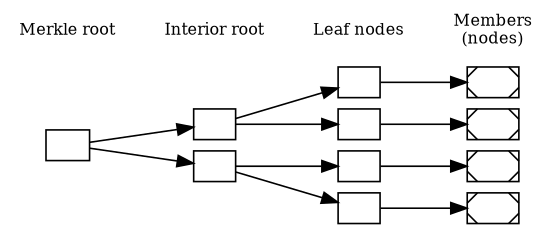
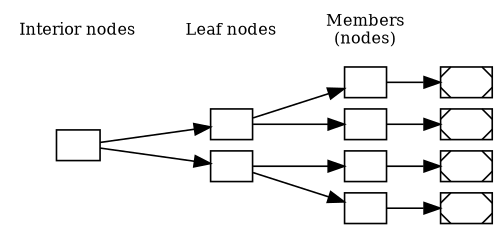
  digraph {
    nodesep=0.1
    rankdir=LR
    ranksep=0.2
    node [fontcolor=white fontsize=10 shape=box]
    m1 [height=0.2 style=diagonals width=0.2]
    m2 [height=0.2 style=diagonals width=0.2]
    m3 [height=0.2 style=diagonals width=0.2]
    m4 [height=0.2 style=diagonals width=0.2]
    r0 [height=0.2 width=0.2]
    i1 [height=0.2 width=0.2]
    i2 [height=0.2 width=0.2]
    l1 [height=0.2 width=0.2]
    l2 [height=0.2 width=0.2]
    l3 [height=0.2 width=0.2]
    l4 [height=0.2 width=0.2]
-   n12 [height=0.2 label="Merkle root" shape=none width=0.2 fontcolor=""]
-   n13 [height=0.2 label="Interior root" shape=none width=0.2 fontcolor=""]
+   n13 [height=0.2 label="Interior nodes" shape=none width=0.2 fontcolor=""]
    n14 [height=0.2 label="Leaf nodes" shape=none width=0.2 fontcolor=""]
    n15 [height=0.2 label="Members\n(nodes)" shape=none width=0.2 fontcolor=""]
    subgraph sub_1 {
      r0
      i1
      i2
      l1
      l2
      l3
      l4
      subgraph sub_2 {
        m1
        m2
        m3
        m4
      }
    }
    subgraph sub_3 {
-     n12
      n13
      n14
      n15
    }
    r0 -> i1
    r0 -> i2
    i1 -> l1
    i1 -> l2
    i2 -> l3
    i2 -> l4
    l1 -> m1
    l2 -> m2
    l3 -> m3
    l4 -> m4
-   n12 -> n13 [style=invis]
    n13 -> n14 [style=invis]
    n14 -> n15 [style=invis]
  }
